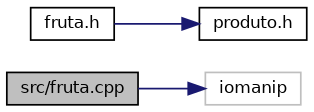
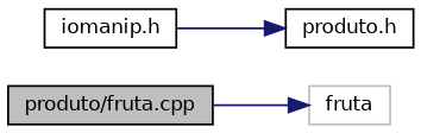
  digraph {
    fontname="DejaVu Sans"
    rankdir=LR
    node [color=black fillcolor=white fontname="DejaVu Sans" fontsize=10 shape=record style=filled]
    edge [color=midnightblue fontname="DejaVu Sans" fontsize=10 labelfontname=Helvetica labelfontsize=10 style=solid]
-   n1 [fillcolor=grey75 fontcolor=black height=0.2 label="src/fruta.cpp" width=0.4]
-   n2 [color=grey75 height=0.2 label=iomanip width=0.4]
-   n3 [height=0.2 label="fruta.h" width=0.4]
+   n1 [fillcolor=grey75 fontcolor=black height=0.2 label="produto/fruta.cpp" width=0.4]
+   n2 [color=grey75 height=0.2 label=fruta width=0.4]
+   n3 [height=0.2 label="iomanip.h" width=0.4]
    n4 [height=0.2 label="produto.h" width=0.4]
    n1 -> n2
    n3 -> n4
  }
